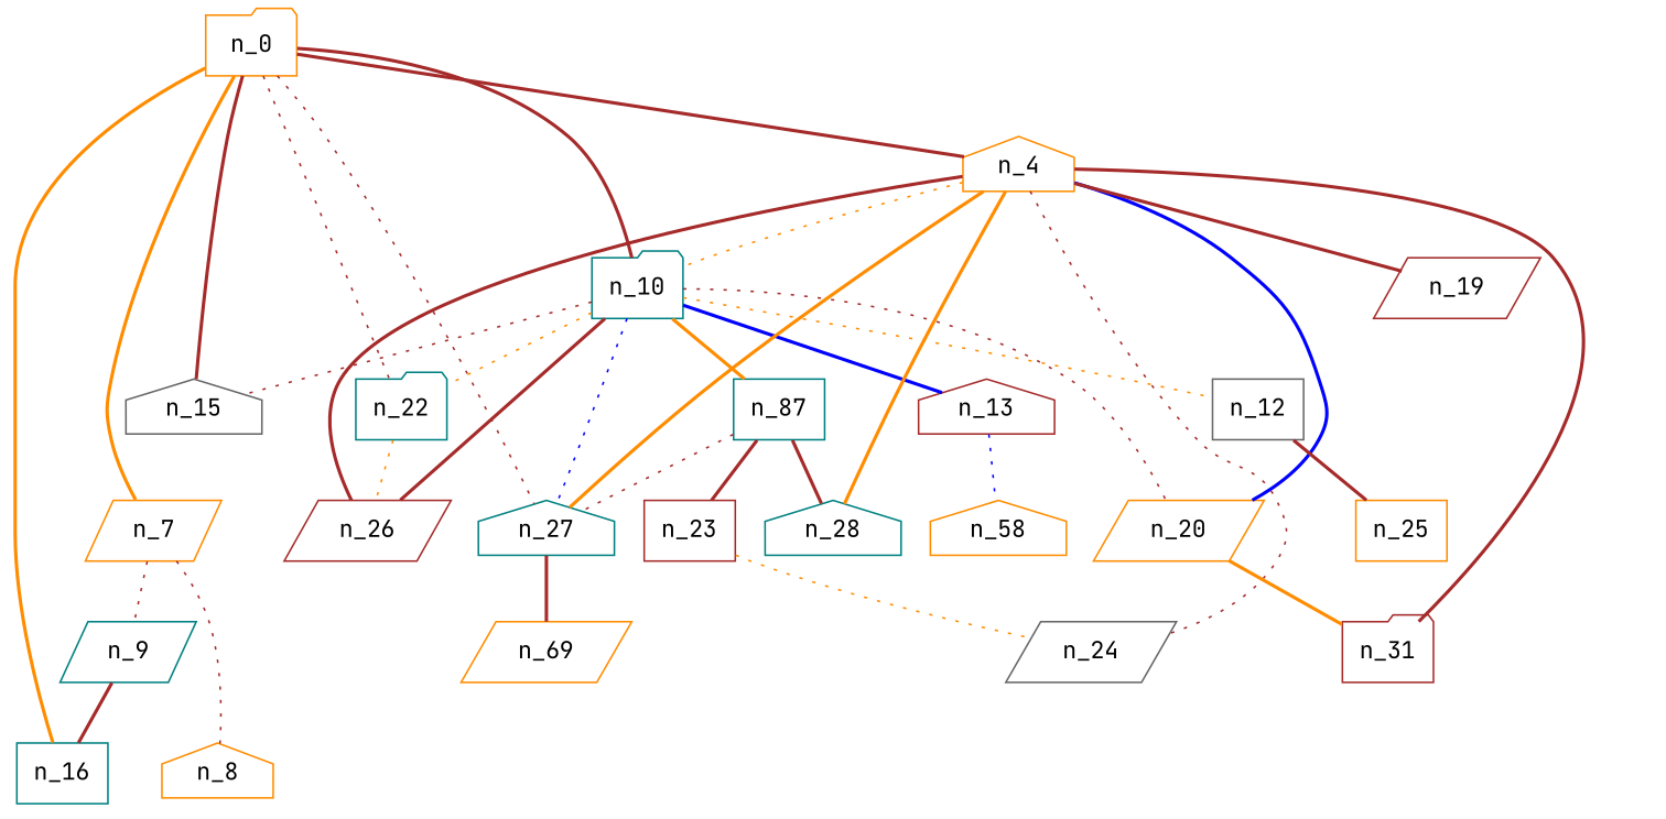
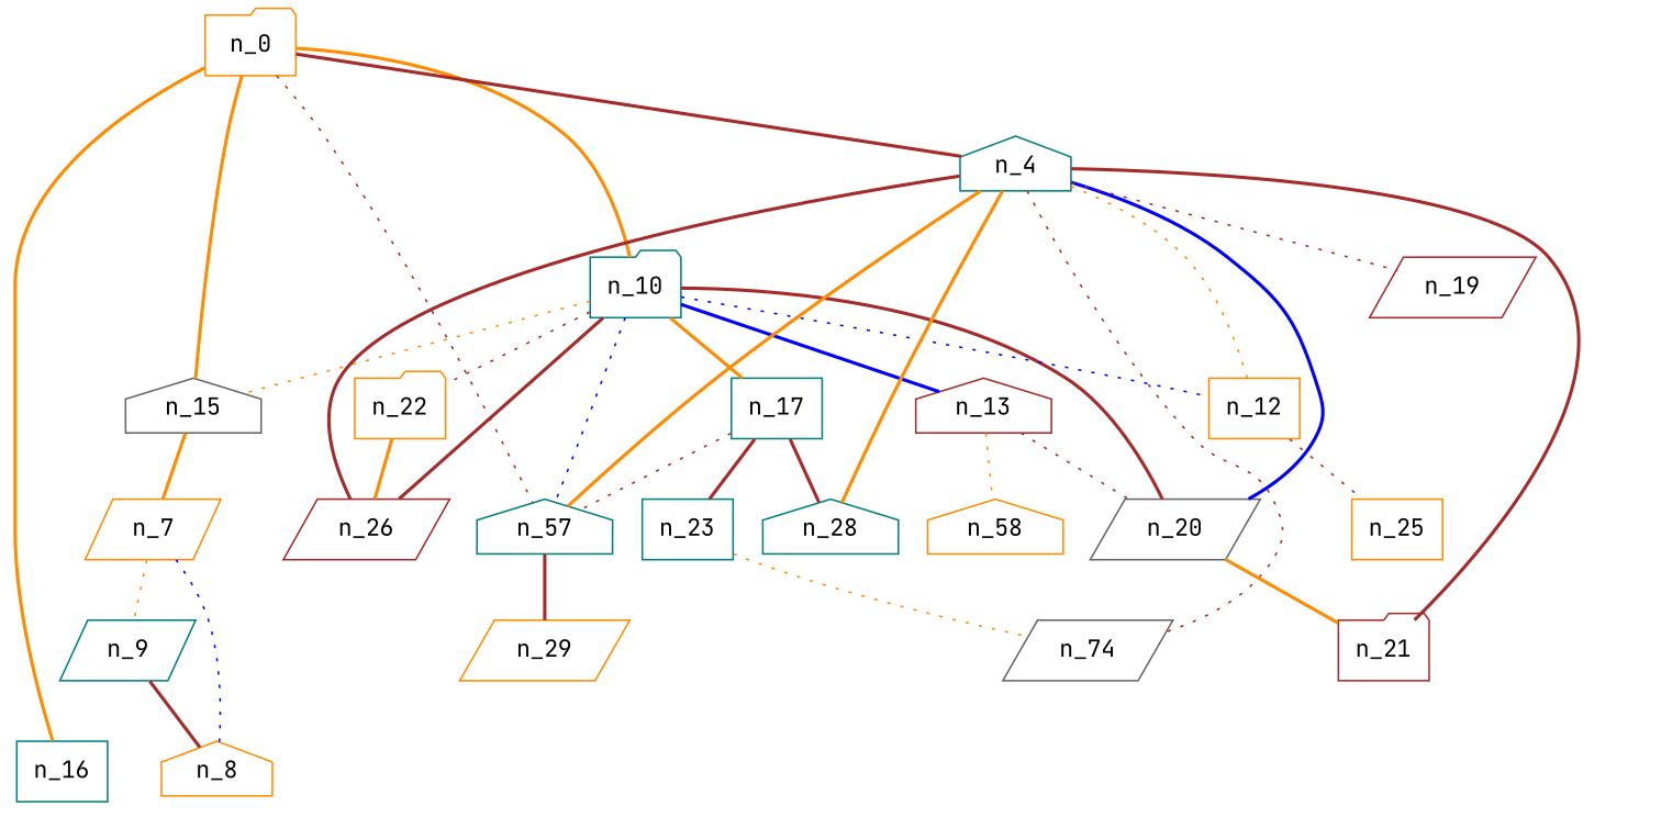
  graph {
    fontname="JetBrains Mono"
    node [color=darkorange fontname="JetBrains Mono" shape=house]
    edge [color=brown fontname="JetBrains Mono" style=bold]
    n_0 [shape=folder]
-   n_22 [color=teal shape=folder]
+   n_22 [shape=folder]
    n_16 [color=teal shape=box]
    n_15 [color=gray40]
-   n_27 [color=teal]
+   n_27 [color=teal label=n_57]
    n_10 [color=teal shape=folder]
    n_7 [shape=parallelogram]
-   n_4
+   n_4 [color=teal]
    n_26 [color=brown shape=parallelogram]
-   n_29 [shape=parallelogram label=n_69]
-   n_20 [shape=parallelogram]
-   n_12 [color=gray40 shape=box]
+   n_29 [shape=parallelogram]
+   n_20 [color=gray40 shape=parallelogram]
+   n_12 [shape=box]
    n_13 [color=brown]
-   n_17 [color=teal shape=box label=n_87]
+   n_17 [color=teal shape=box]
    n_9 [color=teal shape=parallelogram]
    n_8
-   n_21 [color=brown shape=folder label=n_31]
-   n_24 [color=gray40 shape=parallelogram]
+   n_21 [color=brown shape=folder]
+   n_24 [color=gray40 shape=parallelogram label=n_74]
    n_28 [color=teal]
    n_19 [color=brown shape=parallelogram]
    n_25 [shape=box]
    n22 [label=n_58]
-   n_23 [color=brown shape=box]
-   n_0 -- n_22 [style=dotted]
+   n_23 [color=teal shape=box]
    n_0 -- n_16 [color=darkorange]
-   n_0 -- n_15
+   n_0 -- n_15 [color=darkorange]
    n_0 -- n_27 [style=dotted]
-   n_0 -- n_10
-   n_0 -- n_7 [color=darkorange]
+   n_0 -- n_10 [color=darkorange]
+   n_15 -- n_7 [color=darkorange]
    n_0 -- n_4
-   n_22 -- n_26 [color=darkorange style=dotted]
+   n_22 -- n_26 [color=darkorange]
    n_27 -- n_29
-   n_10 -- n_22 [color=darkorange style=dotted]
-   n_10 -- n_15 [style=dotted]
+   n_10 -- n_22 [style=dotted]
+   n_10 -- n_15 [color=darkorange style=dotted]
    n_10 -- n_27 [color=blue style=dotted]
    n_10 -- n_26
-   n_10 -- n_20 [style=dotted]
-   n_10 -- n_12 [color=darkorange style=dotted]
+   n_10 -- n_20
+   n_10 -- n_12 [color=blue style=dotted]
    n_10 -- n_13 [color=blue]
    n_10 -- n_17 [color=darkorange]
-   n_7 -- n_9 [style=dotted]
-   n_7 -- n_8 [style=dotted]
+   n_7 -- n_9 [color=darkorange style=dotted]
+   n_7 -- n_8 [color=blue style=dotted]
    n_4 -- n_27 [color=darkorange]
-   n_4 -- n_10 [color=darkorange style=dotted]
+   n_4 -- n_12 [color=darkorange style=dotted]
    n_4 -- n_26
    n_4 -- n_20 [color=blue]
    n_4 -- n_21
    n_4 -- n_24 [style=dotted]
    n_4 -- n_28 [color=darkorange]
-   n_4 -- n_19
+   n_4 -- n_19 [style=dotted]
    n_20 -- n_21 [color=darkorange]
-   n_12 -- n_25
-   n_13 -- n22 [color=blue style=dotted]
+   n_12 -- n_25 [style=dotted]
+   n_13 -- n_20 [style=dotted]
+   n_13 -- n22 [color=darkorange style=dotted]
    n_17 -- n_27 [style=dotted]
    n_17 -- n_28
    n_17 -- n_23
-   n_9 -- n_16
+   n_9 -- n_8
    n_23 -- n_24 [color=darkorange style=dotted]
  }
